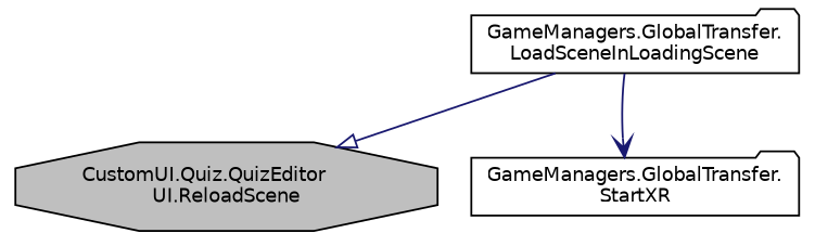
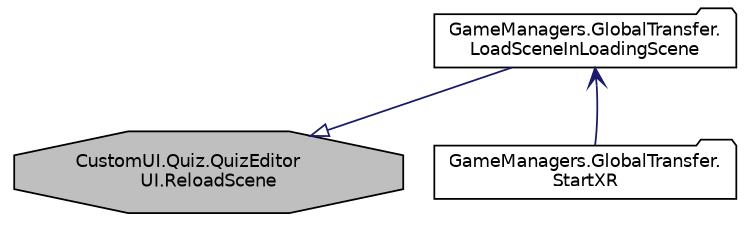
  digraph {
    rankdir=TB
    node [color=black fillcolor=white fontname=Helvetica fontsize=10 shape=folder style=filled]
    edge [color=midnightblue fontname=Helvetica fontsize=10 labelfontname=Helvetica labelfontsize=10 style=solid]
    n1 [fillcolor=grey75 fontcolor=black height=0.2 label="CustomUI.Quiz.QuizEditor\lUI.ReloadScene" shape=octagon width=0.4]
    n2 [height=0.2 label="GameManagers.GlobalTransfer.\lLoadSceneInLoadingScene" width=0.4]
    n3 [height=0.2 label="GameManagers.GlobalTransfer.\lStartXR" width=0.4]
    n2 -> n1 [arrowhead=onormal]
-   n2 -> n3 [arrowhead=vee]
+   n3 -> n2 [arrowhead=vee]
  }
